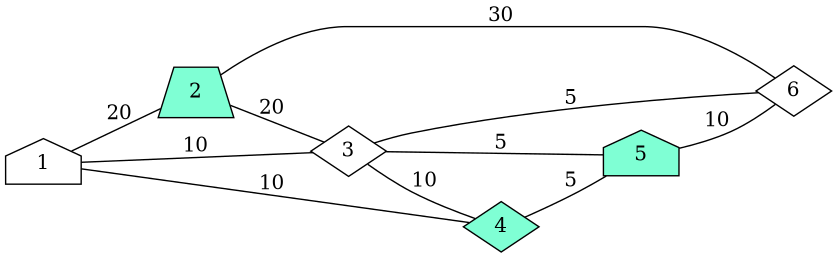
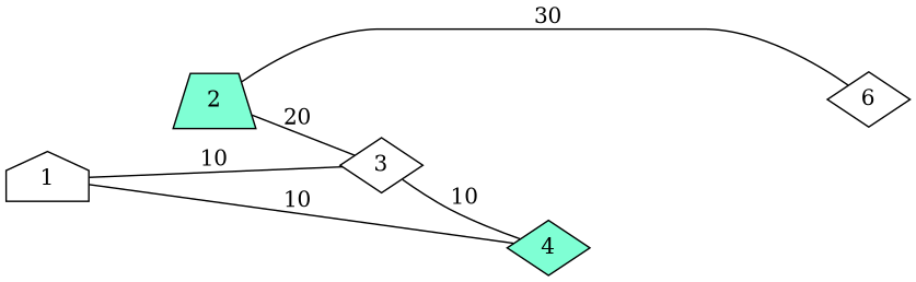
  graph {
    rankdir=LR
    node [fillcolor=white shape=diamond style=filled]
    1 [shape=house]
    2 [fillcolor=aquamarine shape=trapezium]
    3
    4 [fillcolor=aquamarine]
    6
-   5 [fillcolor=aquamarine shape=house]
-   1 -- 2 [label=20]
    1 -- 3 [label=10]
    1 -- 4 [label=10]
    2 -- 3 [label=20]
    2 -- 6 [label=30]
    3 -- 4 [label=10]
-   3 -- 6 [label=5]
-   3 -- 5 [label=5]
-   4 -- 5 [label=5]
-   5 -- 6 [label=10]
  }
